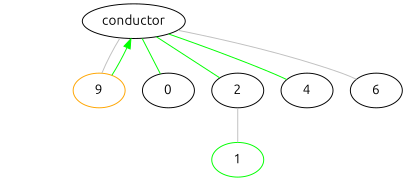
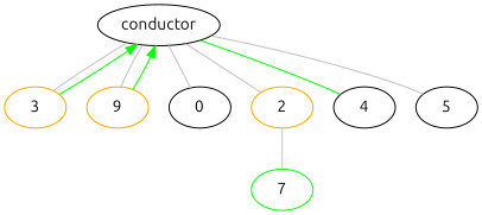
  digraph {
    fontname=Ubuntu
    node [color=black fontname=Ubuntu]
    edge [color=grey dir=none fontname=Ubuntu]
    0
-   2
+   2 [color=orange]
+   3 [color=orange]
    4
    n5 [color=orange label=9]
-   6
-   7 [color=green label=1]
+   6 [label=5]
+   7 [color=green]
    conductor [color=""]
    subgraph sub_1 {
      0
      2
+     3
      4
      n5
      6
      7
      conductor
    }
    subgraph sub_2 {
+     3
      n5
      conductor
    }
    2 -> 7
+   3 -> conductor [color=green dir=""]
    n5 -> conductor [color=green dir=""]
-   conductor -> 0 [color=green]
-   conductor -> 2 [color=green]
+   conductor -> 0
+   conductor -> 2
+   conductor -> 3
    conductor -> 4 [color=green]
    conductor -> n5
    conductor -> 6
  }
